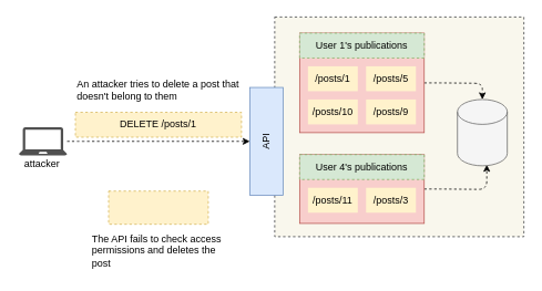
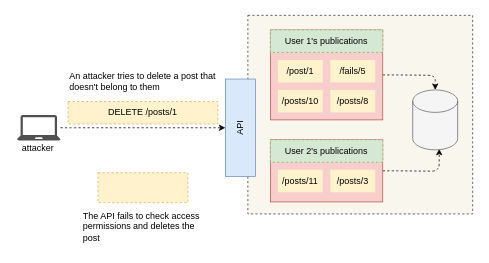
  <mxCell id="0" />
  <mxCell id="1" parent="0" />
  <mxCell id="2" value="" style="rounded=0;whiteSpace=wrap;html=1;strokeColor=#36393d;fillColor=#f9f7ed;dashed=1;fontFamily=Helvetica;" vertex="1" parent="1"><mxGeometry x="330" y="20" width="300" height="265" as="geometry" /></mxCell>
  <mxCell id="3" value="API" style="rounded=0;whiteSpace=wrap;html=1;horizontal=0;fillColor=#dae8fc;strokeColor=#6c8ebf;fontFamily=Helvetica;" vertex="1" parent="1"><mxGeometry x="300" y="105" width="40" height="130" as="geometry" /></mxCell>
  <mxCell id="4" style="edgeStyle=orthogonalEdgeStyle;rounded=1;orthogonalLoop=1;jettySize=auto;html=1;entryX=0;entryY=0.5;entryDx=0;entryDy=0;dashed=1;fontFamily=Helvetica;" edge="1" parent="1" source="5" target="3"><mxGeometry relative="1" as="geometry"><Array as="points"><mxPoint x="90" y="170" /><mxPoint x="90" y="170" /></Array></mxGeometry></mxCell>
  <mxCell id="5" value="" style="sketch=0;pointerEvents=1;shadow=0;dashed=0;html=1;strokeColor=none;fillColor=#505050;labelPosition=center;verticalLabelPosition=bottom;verticalAlign=top;outlineConnect=0;align=center;shape=mxgraph.office.devices.laptop;dashPattern=1 1;fontFamily=Helvetica;" vertex="1" parent="1"><mxGeometry x="22" y="153" width="58" height="34" as="geometry" /></mxCell>
  <mxCell id="6" style="edgeStyle=orthogonalEdgeStyle;rounded=1;orthogonalLoop=1;jettySize=auto;html=1;entryX=0.5;entryY=0;entryDx=0;entryDy=0;entryPerimeter=0;dashed=1;fontFamily=Helvetica;" edge="1" parent="1" source="7" target="20"><mxGeometry relative="1" as="geometry"><mxPoint x="580" y="164.5" as="targetPoint" /><Array as="points"><mxPoint x="530" y="100" /><mxPoint x="580" y="100" /></Array></mxGeometry></mxCell>
  <mxCell id="7" value="" style="rounded=0;whiteSpace=wrap;html=1;fillColor=#f8cecc;strokeColor=#b85450;fontFamily=Helvetica;" vertex="1" parent="1"><mxGeometry x="360" y="39.5" width="150" height="120" as="geometry" /></mxCell>
- <mxCell id="8" value="/posts/1" style="text;html=1;strokeColor=none;fillColor=#fff2cc;align=center;verticalAlign=middle;whiteSpace=wrap;rounded=0;dashed=1;fontFamily=Helvetica;" vertex="1" parent="1"><mxGeometry x="370" y="79.5" width="60" height="30" as="geometry" /></mxCell>
+ <mxCell id="8" value="/post/1" style="text;html=1;strokeColor=none;fillColor=#fff2cc;align=center;verticalAlign=middle;whiteSpace=wrap;rounded=0;dashed=1;fontFamily=Helvetica;" vertex="1" parent="1"><mxGeometry x="370" y="79.5" width="60" height="30" as="geometry" /></mxCell>
  <mxCell id="9" value="/posts/10" style="text;html=1;strokeColor=none;fillColor=#fff2cc;align=center;verticalAlign=middle;whiteSpace=wrap;rounded=0;dashed=1;fontFamily=Helvetica;" vertex="1" parent="1"><mxGeometry x="370" y="119.5" width="60" height="30" as="geometry" /></mxCell>
- <mxCell id="10" value="/posts/9" style="text;html=1;strokeColor=none;fillColor=#fff2cc;align=center;verticalAlign=middle;whiteSpace=wrap;rounded=0;dashed=1;fontFamily=Helvetica;" vertex="1" parent="1"><mxGeometry x="440" y="119.5" width="60" height="30" as="geometry" /></mxCell>
- <mxCell id="11" value="/posts/5" style="text;html=1;strokeColor=none;fillColor=#fff2cc;align=center;verticalAlign=middle;whiteSpace=wrap;rounded=0;dashed=1;fontFamily=Helvetica;" vertex="1" parent="1"><mxGeometry x="440" y="79.5" width="60" height="30" as="geometry" /></mxCell>
+ <mxCell id="10" value="/posts/8" style="text;html=1;strokeColor=none;fillColor=#fff2cc;align=center;verticalAlign=middle;whiteSpace=wrap;rounded=0;dashed=1;fontFamily=Helvetica;" vertex="1" parent="1"><mxGeometry x="440" y="119.5" width="60" height="30" as="geometry" /></mxCell>
+ <mxCell id="11" value="/fails/5" style="text;html=1;strokeColor=none;fillColor=#fff2cc;align=center;verticalAlign=middle;whiteSpace=wrap;rounded=0;dashed=1;fontFamily=Helvetica;" vertex="1" parent="1"><mxGeometry x="440" y="79.5" width="60" height="30" as="geometry" /></mxCell>
  <mxCell id="12" value="User 1's publications" style="text;html=1;strokeColor=#82b366;fillColor=#d5e8d4;align=center;verticalAlign=middle;whiteSpace=wrap;rounded=0;dashed=1;fontFamily=Helvetica;" vertex="1" parent="1"><mxGeometry x="360" y="39.5" width="150" height="30" as="geometry" /></mxCell>
  <mxCell id="13" style="edgeStyle=orthogonalEdgeStyle;rounded=1;orthogonalLoop=1;jettySize=auto;html=1;entryX=0.589;entryY=0.983;entryDx=0;entryDy=0;entryPerimeter=0;dashed=1;fontFamily=Helvetica;" edge="1" parent="1" source="14" target="20"><mxGeometry relative="1" as="geometry"><Array as="points"><mxPoint x="530" y="228" /><mxPoint x="585" y="228" /></Array></mxGeometry></mxCell>
  <mxCell id="14" value="" style="rounded=0;whiteSpace=wrap;html=1;fillColor=#f8cecc;strokeColor=#b85450;fontFamily=Helvetica;" vertex="1" parent="1"><mxGeometry x="360" y="186" width="150" height="83" as="geometry" /></mxCell>
  <mxCell id="15" value="/posts/11" style="text;html=1;strokeColor=none;fillColor=#fff2cc;align=center;verticalAlign=middle;whiteSpace=wrap;rounded=0;dashed=1;fontFamily=Helvetica;" vertex="1" parent="1"><mxGeometry x="370" y="226" width="60" height="30" as="geometry" /></mxCell>
  <mxCell id="16" value="/posts/3" style="text;html=1;strokeColor=none;fillColor=#fff2cc;align=center;verticalAlign=middle;whiteSpace=wrap;rounded=0;dashed=1;fontFamily=Helvetica;" vertex="1" parent="1"><mxGeometry x="440" y="226" width="60" height="30" as="geometry" /></mxCell>
- <mxCell id="17" value="User 4's publications" style="text;html=1;strokeColor=#82b366;fillColor=#d5e8d4;align=center;verticalAlign=middle;whiteSpace=wrap;rounded=0;dashed=1;fontFamily=Helvetica;" vertex="1" parent="1"><mxGeometry x="360" y="186" width="150" height="30" as="geometry" /></mxCell>
+ <mxCell id="17" value="User 2's publications" style="text;html=1;strokeColor=#82b366;fillColor=#d5e8d4;align=center;verticalAlign=middle;whiteSpace=wrap;rounded=0;dashed=1;fontFamily=Helvetica;" vertex="1" parent="1"><mxGeometry x="360" y="186" width="150" height="30" as="geometry" /></mxCell>
  <mxCell id="18" value="DELETE /posts/&lt;span style=&quot;text-align: left;&quot;&gt;1&lt;/span&gt;" style="rounded=0;whiteSpace=wrap;html=1;dashed=1;fillColor=#fff2cc;strokeColor=#d6b656;fontFamily=Helvetica;" vertex="1" parent="1"><mxGeometry x="90" y="135" width="200" height="30" as="geometry" /></mxCell>
  <mxCell id="19" value="" style="rounded=0;whiteSpace=wrap;html=1;strokeColor=#d6b656;dashed=1;fillColor=#fff2cc;fontFamily=Helvetica;" vertex="1" parent="1"><mxGeometry x="130" y="230" width="120" height="40" as="geometry" /></mxCell>
  <mxCell id="20" value="" style="shape=cylinder3;whiteSpace=wrap;html=1;boundedLbl=1;backgroundOutline=1;size=15;strokeColor=#666666;fillColor=#f5f5f5;fontColor=#333333;fontFamily=Helvetica;" vertex="1" parent="1"><mxGeometry x="550" y="119.5" width="60" height="80" as="geometry" /></mxCell>
  <mxCell id="21" value="An attacker tries to delete a post that doesn't belong to them" style="text;html=1;strokeColor=none;fillColor=none;align=left;verticalAlign=middle;whiteSpace=wrap;rounded=0;fontFamily=Helvetica;" vertex="1" parent="1"><mxGeometry x="90" y="81" width="200" height="54" as="geometry" /></mxCell>
  <mxCell id="22" value="The API fails to check access permissions and deletes the post" style="text;html=1;strokeColor=none;fillColor=none;align=left;verticalAlign=middle;whiteSpace=wrap;rounded=0;fontFamily=Helvetica;" vertex="1" parent="1"><mxGeometry x="107.5" y="275" width="165" height="54" as="geometry" /></mxCell>
  <mxCell id="23" value="attacker" style="text;html=1;strokeColor=none;fillColor=none;align=center;verticalAlign=middle;whiteSpace=wrap;rounded=0;fontFamily=Helvetica;" vertex="1" parent="1"><mxGeometry x="20" y="189" width="60" height="18" as="geometry" /></mxCell>
